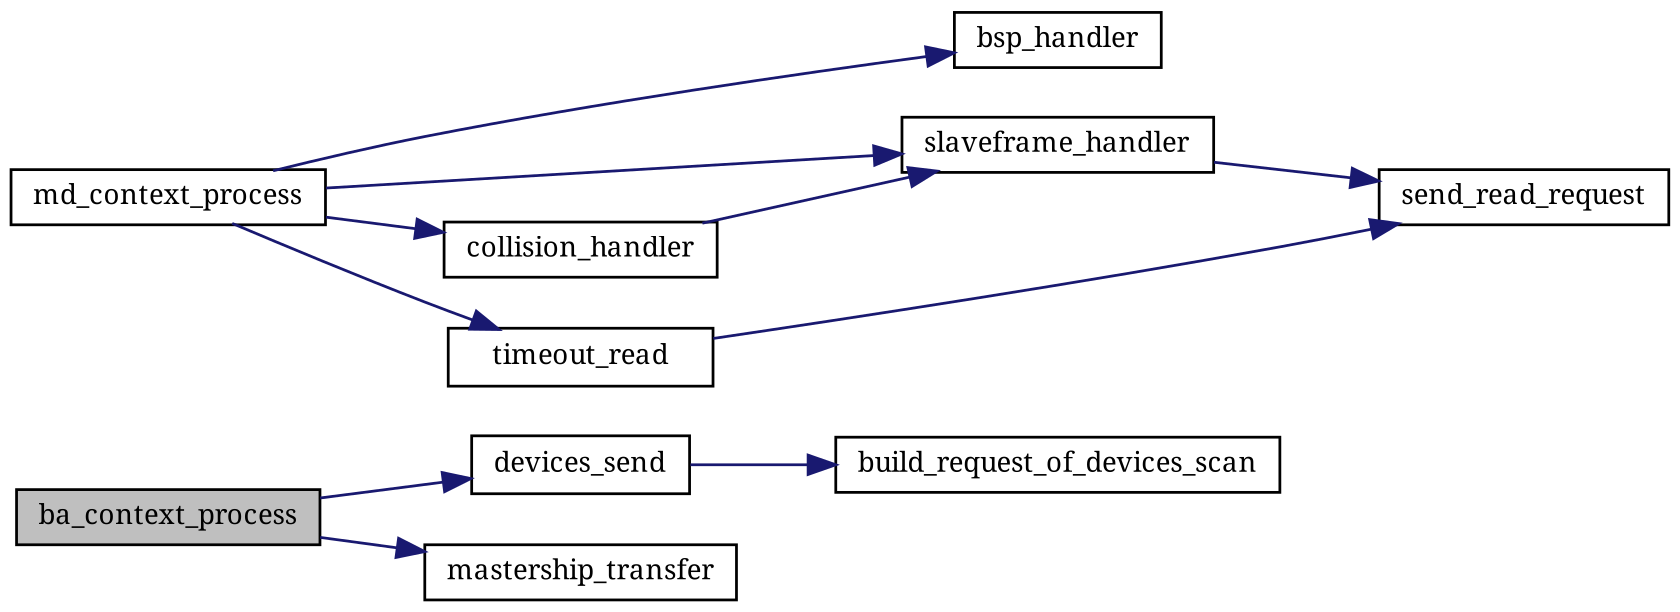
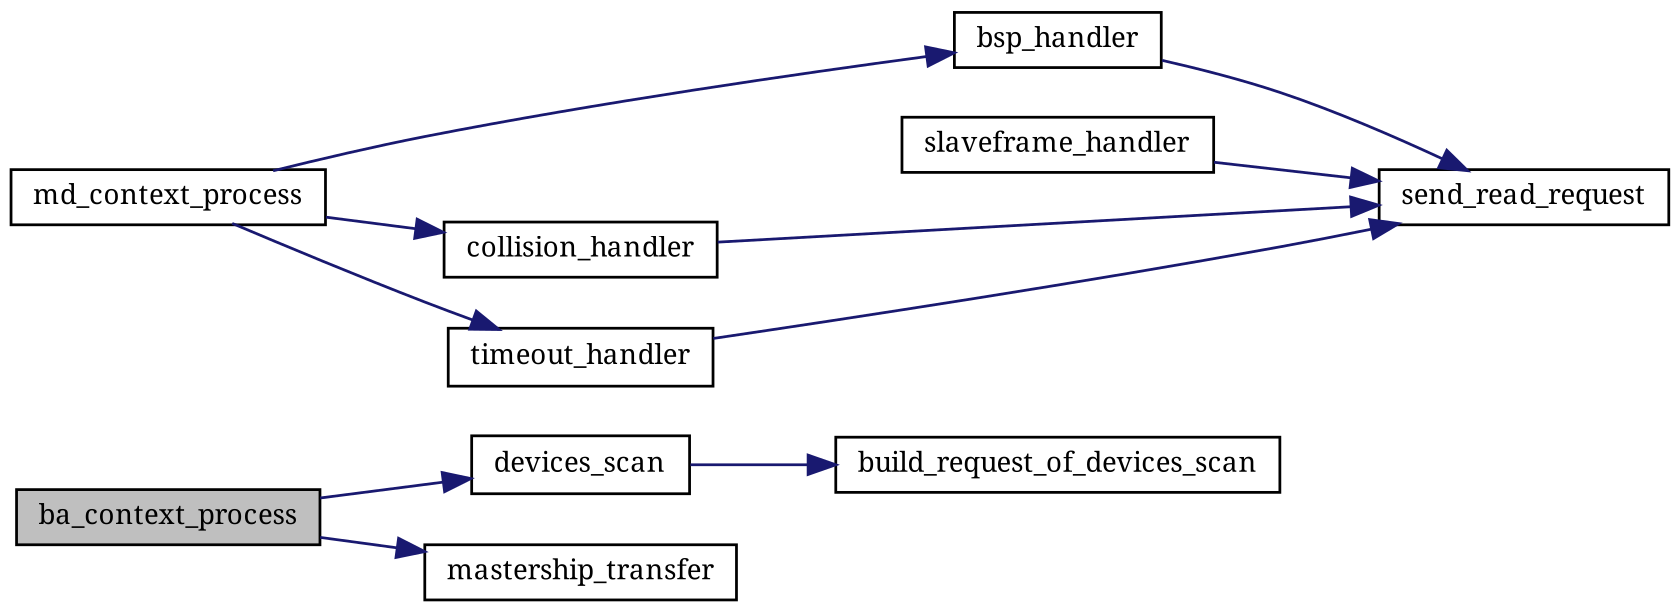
  digraph {
    fontname="Noto Serif"
    rankdir=LR
    node [color=black fillcolor=white fontname="Noto Serif" fontsize=10 shape=record style=filled]
    edge [color=midnightblue fontname="Noto Serif" fontsize=10 labelfontname=Helvetica labelfontsize=10 style=solid]
    n1 [fillcolor=grey75 fontcolor=black height=0.2 label=ba_context_process width=0.4]
-   n2 [height=0.2 label=devices_send width=0.4]
+   n2 [height=0.2 label=devices_scan width=0.4]
    n3 [height=0.2 label=mastership_transfer width=0.4]
    n4 [height=0.2 label=build_request_of_devices_scan width=0.4]
    n5 [height=0.2 label=md_context_process width=0.4]
    n6 [height=0.2 label=bsp_handler width=0.4]
    n7 [height=0.2 label=collision_handler width=0.4]
    n8 [height=0.2 label=slaveframe_handler width=0.4]
-   n9 [height=0.2 label=timeout_read width=0.4]
+   n9 [height=0.2 label=timeout_handler width=0.4]
    n10 [height=0.2 label=send_read_request width=0.4]
    n1 -> n2
    n1 -> n3
    n2 -> n4
    n5 -> n6
    n5 -> n7
-   n5 -> n8
    n5 -> n9
-   n7 -> n8
+   n6 -> n10
+   n7 -> n10
    n8 -> n10
    n9 -> n10
  }
